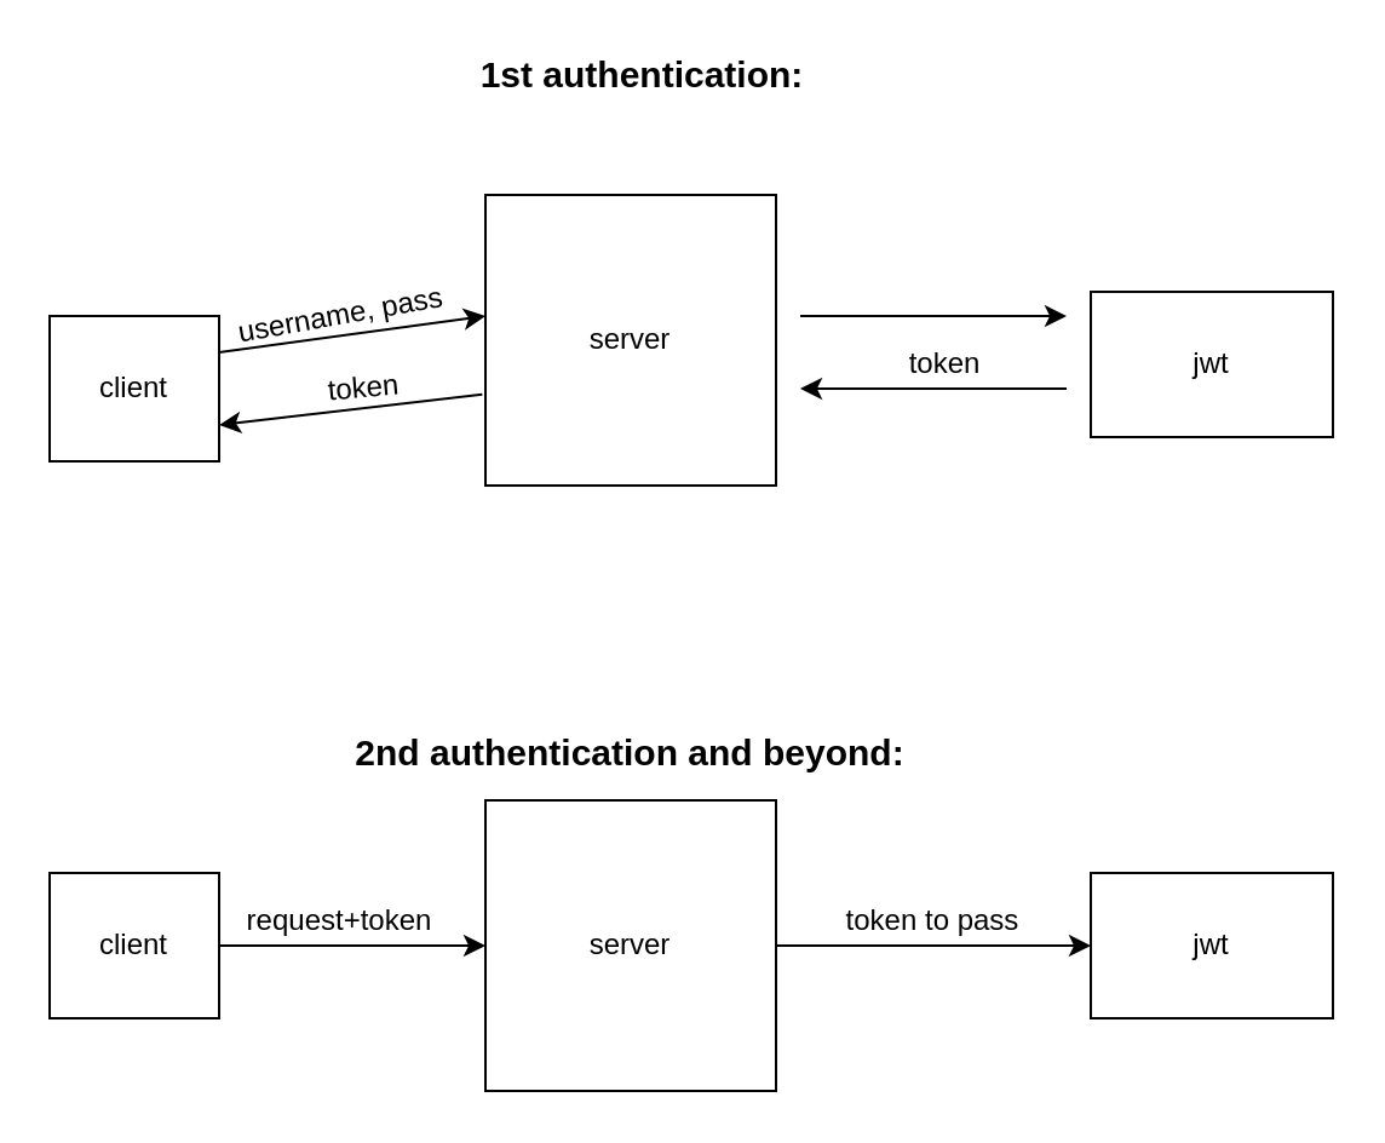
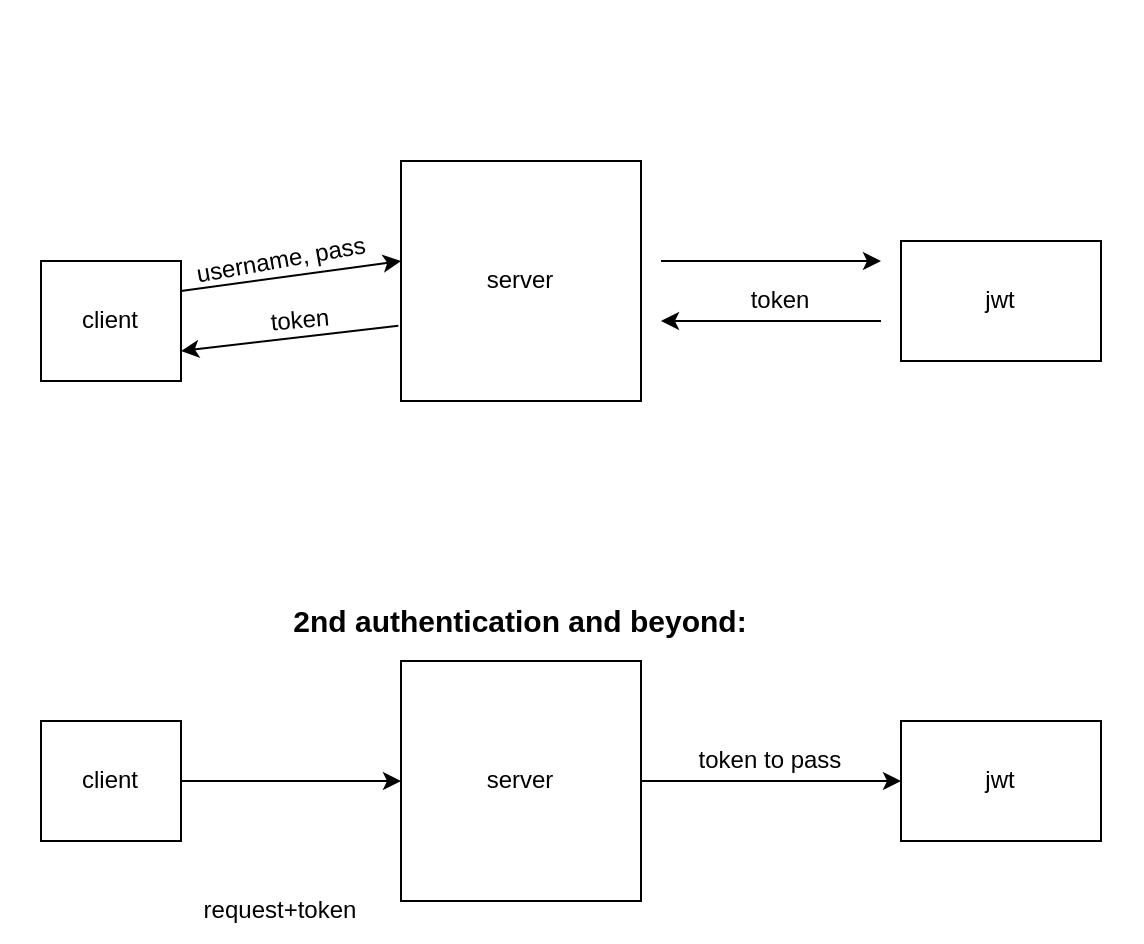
  <mxCell id="0" />
  <mxCell id="1" parent="0" />
  <mxCell id="2" style="rounded=0;orthogonalLoop=1;jettySize=auto;html=1;exitX=1;exitY=0.25;exitDx=0;exitDy=0;entryX=0;entryY=0.417;entryDx=0;entryDy=0;entryPerimeter=0;" parent="1" source="3" target="4" edge="1"><mxGeometry relative="1" as="geometry" /></mxCell>
  <mxCell id="3" value="client" style="rounded=0;whiteSpace=wrap;html=1;" parent="1" vertex="1"><mxGeometry x="20" y="130" width="70" height="60" as="geometry" /></mxCell>
  <mxCell id="4" value="server" style="rounded=0;whiteSpace=wrap;html=1;" parent="1" vertex="1"><mxGeometry x="200" y="80" width="120" height="120" as="geometry" /></mxCell>
  <mxCell id="5" value="jwt" style="rounded=0;whiteSpace=wrap;html=1;" parent="1" vertex="1"><mxGeometry x="450" y="120" width="100" height="60" as="geometry" /></mxCell>
  <mxCell id="6" value="username, pass" style="text;html=1;align=center;verticalAlign=middle;resizable=0;points=[];autosize=1;strokeColor=none;rotation=-10;" parent="1" vertex="1"><mxGeometry x="90" y="120" width="100" height="20" as="geometry" /></mxCell>
  <mxCell id="7" value="" style="endArrow=classic;html=1;" parent="1" edge="1"><mxGeometry width="50" height="50" relative="1" as="geometry"><mxPoint x="330" y="130" as="sourcePoint" /><mxPoint x="440" y="130" as="targetPoint" /></mxGeometry></mxCell>
  <mxCell id="8" value="" style="endArrow=classic;html=1;" parent="1" edge="1"><mxGeometry width="50" height="50" relative="1" as="geometry"><mxPoint x="440" y="160" as="sourcePoint" /><mxPoint x="330" y="160" as="targetPoint" /></mxGeometry></mxCell>
  <mxCell id="9" value="token" style="text;html=1;strokeColor=none;fillColor=none;align=center;verticalAlign=middle;whiteSpace=wrap;rounded=0;" parent="1" vertex="1"><mxGeometry x="370" y="140" width="40" height="20" as="geometry" /></mxCell>
  <mxCell id="10" value="" style="endArrow=classic;html=1;exitX=-0.011;exitY=0.686;exitDx=0;exitDy=0;entryX=1;entryY=0.75;entryDx=0;entryDy=0;exitPerimeter=0;" parent="1" source="4" target="3" edge="1"><mxGeometry width="50" height="50" relative="1" as="geometry"><mxPoint x="260" y="70" as="sourcePoint" /><mxPoint x="310" y="20" as="targetPoint" /></mxGeometry></mxCell>
  <mxCell id="11" value="token" style="text;html=1;strokeColor=none;fillColor=none;align=center;verticalAlign=middle;whiteSpace=wrap;rounded=0;rotation=-5;" parent="1" vertex="1"><mxGeometry x="130" y="150" width="40" height="20" as="geometry" /></mxCell>
- <mxCell id="12" value="&lt;b&gt;&lt;font style=&quot;font-size: 15px&quot;&gt;1st authentication:&lt;/font&gt;&lt;/b&gt;" style="text;html=1;strokeColor=none;fillColor=none;align=center;verticalAlign=middle;whiteSpace=wrap;rounded=0;" parent="1" vertex="1"><mxGeometry x="190" y="20" width="150" height="20" as="geometry" /></mxCell>
  <mxCell id="13" value="&lt;b&gt;&lt;font style=&quot;font-size: 15px&quot;&gt;2nd authentication and beyond:&lt;/font&gt;&lt;/b&gt;" style="text;html=1;strokeColor=none;fillColor=none;align=center;verticalAlign=middle;whiteSpace=wrap;rounded=0;" parent="1" vertex="1"><mxGeometry x="105" y="300" width="310" height="20" as="geometry" /></mxCell>
  <mxCell id="14" style="edgeStyle=none;rounded=0;orthogonalLoop=1;jettySize=auto;html=1;exitX=1;exitY=0.5;exitDx=0;exitDy=0;entryX=0;entryY=0.5;entryDx=0;entryDy=0;" parent="1" source="15" target="17" edge="1"><mxGeometry relative="1" as="geometry" /></mxCell>
  <mxCell id="15" value="client" style="rounded=0;whiteSpace=wrap;html=1;" parent="1" vertex="1"><mxGeometry x="20" y="360" width="70" height="60" as="geometry" /></mxCell>
  <mxCell id="16" style="edgeStyle=none;rounded=0;orthogonalLoop=1;jettySize=auto;html=1;exitX=1;exitY=0.5;exitDx=0;exitDy=0;" parent="1" source="17" target="18" edge="1"><mxGeometry relative="1" as="geometry" /></mxCell>
  <mxCell id="17" value="server" style="rounded=0;whiteSpace=wrap;html=1;" parent="1" vertex="1"><mxGeometry x="200" y="330" width="120" height="120" as="geometry" /></mxCell>
  <mxCell id="18" value="jwt" style="rounded=0;whiteSpace=wrap;html=1;" parent="1" vertex="1"><mxGeometry x="450" y="360" width="100" height="60" as="geometry" /></mxCell>
- <mxCell id="19" value="request+token" style="text;html=1;strokeColor=none;fillColor=none;align=center;verticalAlign=middle;whiteSpace=wrap;rounded=0;" parent="1" vertex="1"><mxGeometry x="90" y="370" width="100" height="20" as="geometry" /></mxCell>
+ <mxCell id="19" value="request+token" style="text;html=1;strokeColor=none;fillColor=none;align=center;verticalAlign=middle;whiteSpace=wrap;rounded=0;" parent="1" vertex="1"><mxGeometry x="90" y="445" width="100" height="20" as="geometry" /></mxCell>
  <mxCell id="20" value="token to pass" style="text;html=1;strokeColor=none;fillColor=none;align=center;verticalAlign=middle;whiteSpace=wrap;rounded=0;" parent="1" vertex="1"><mxGeometry x="330" y="370" width="110" height="20" as="geometry" /></mxCell>
